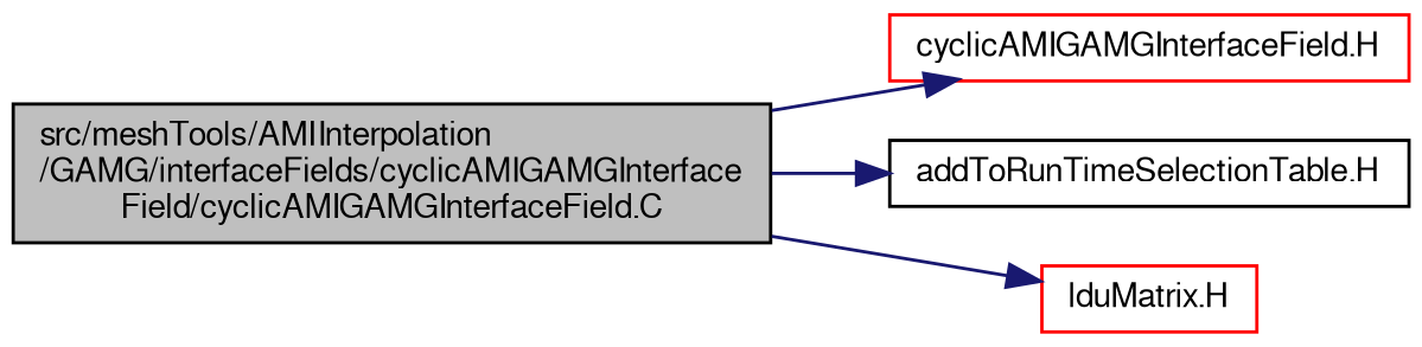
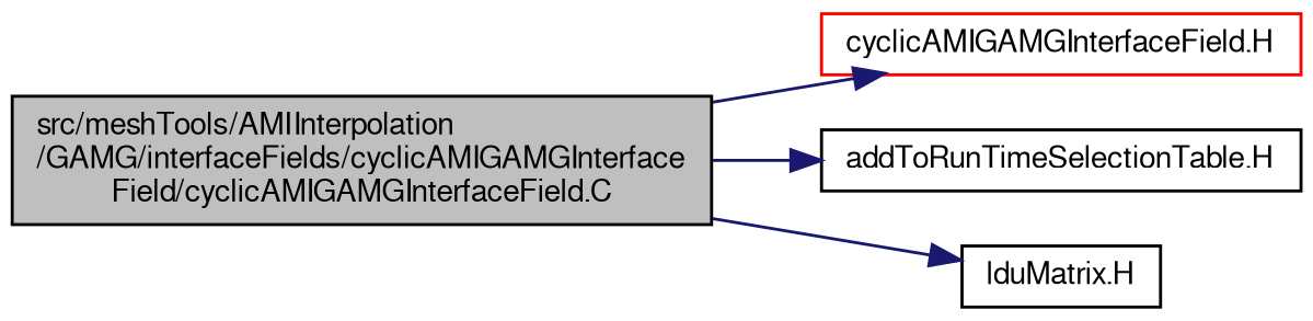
  digraph {
    rankdir=LR
    node [color=black fontname=FreeSans fontsize=10 shape=record]
    edge [color=midnightblue fontname=FreeSans fontsize=10 labelfontname=FreeSans labelfontsize=10 style=solid]
    n1 [fillcolor=grey75 fontcolor=black height=0.2 label="src/meshTools/AMIInterpolation\l/GAMG/interfaceFields/cyclicAMIGAMGInterface\lField/cyclicAMIGAMGInterfaceField.C" style=filled width=0.4]
    n2 [color=red height=0.2 label="cyclicAMIGAMGInterfaceField.H" width=0.4]
    n3 [height=0.2 label="addToRunTimeSelectionTable.H" width=0.4]
-   n4 [color=red height=0.2 label="lduMatrix.H" width=0.4]
+   n4 [height=0.2 label="lduMatrix.H" width=0.4]
    n1 -> n2
    n1 -> n3
    n1 -> n4
  }
